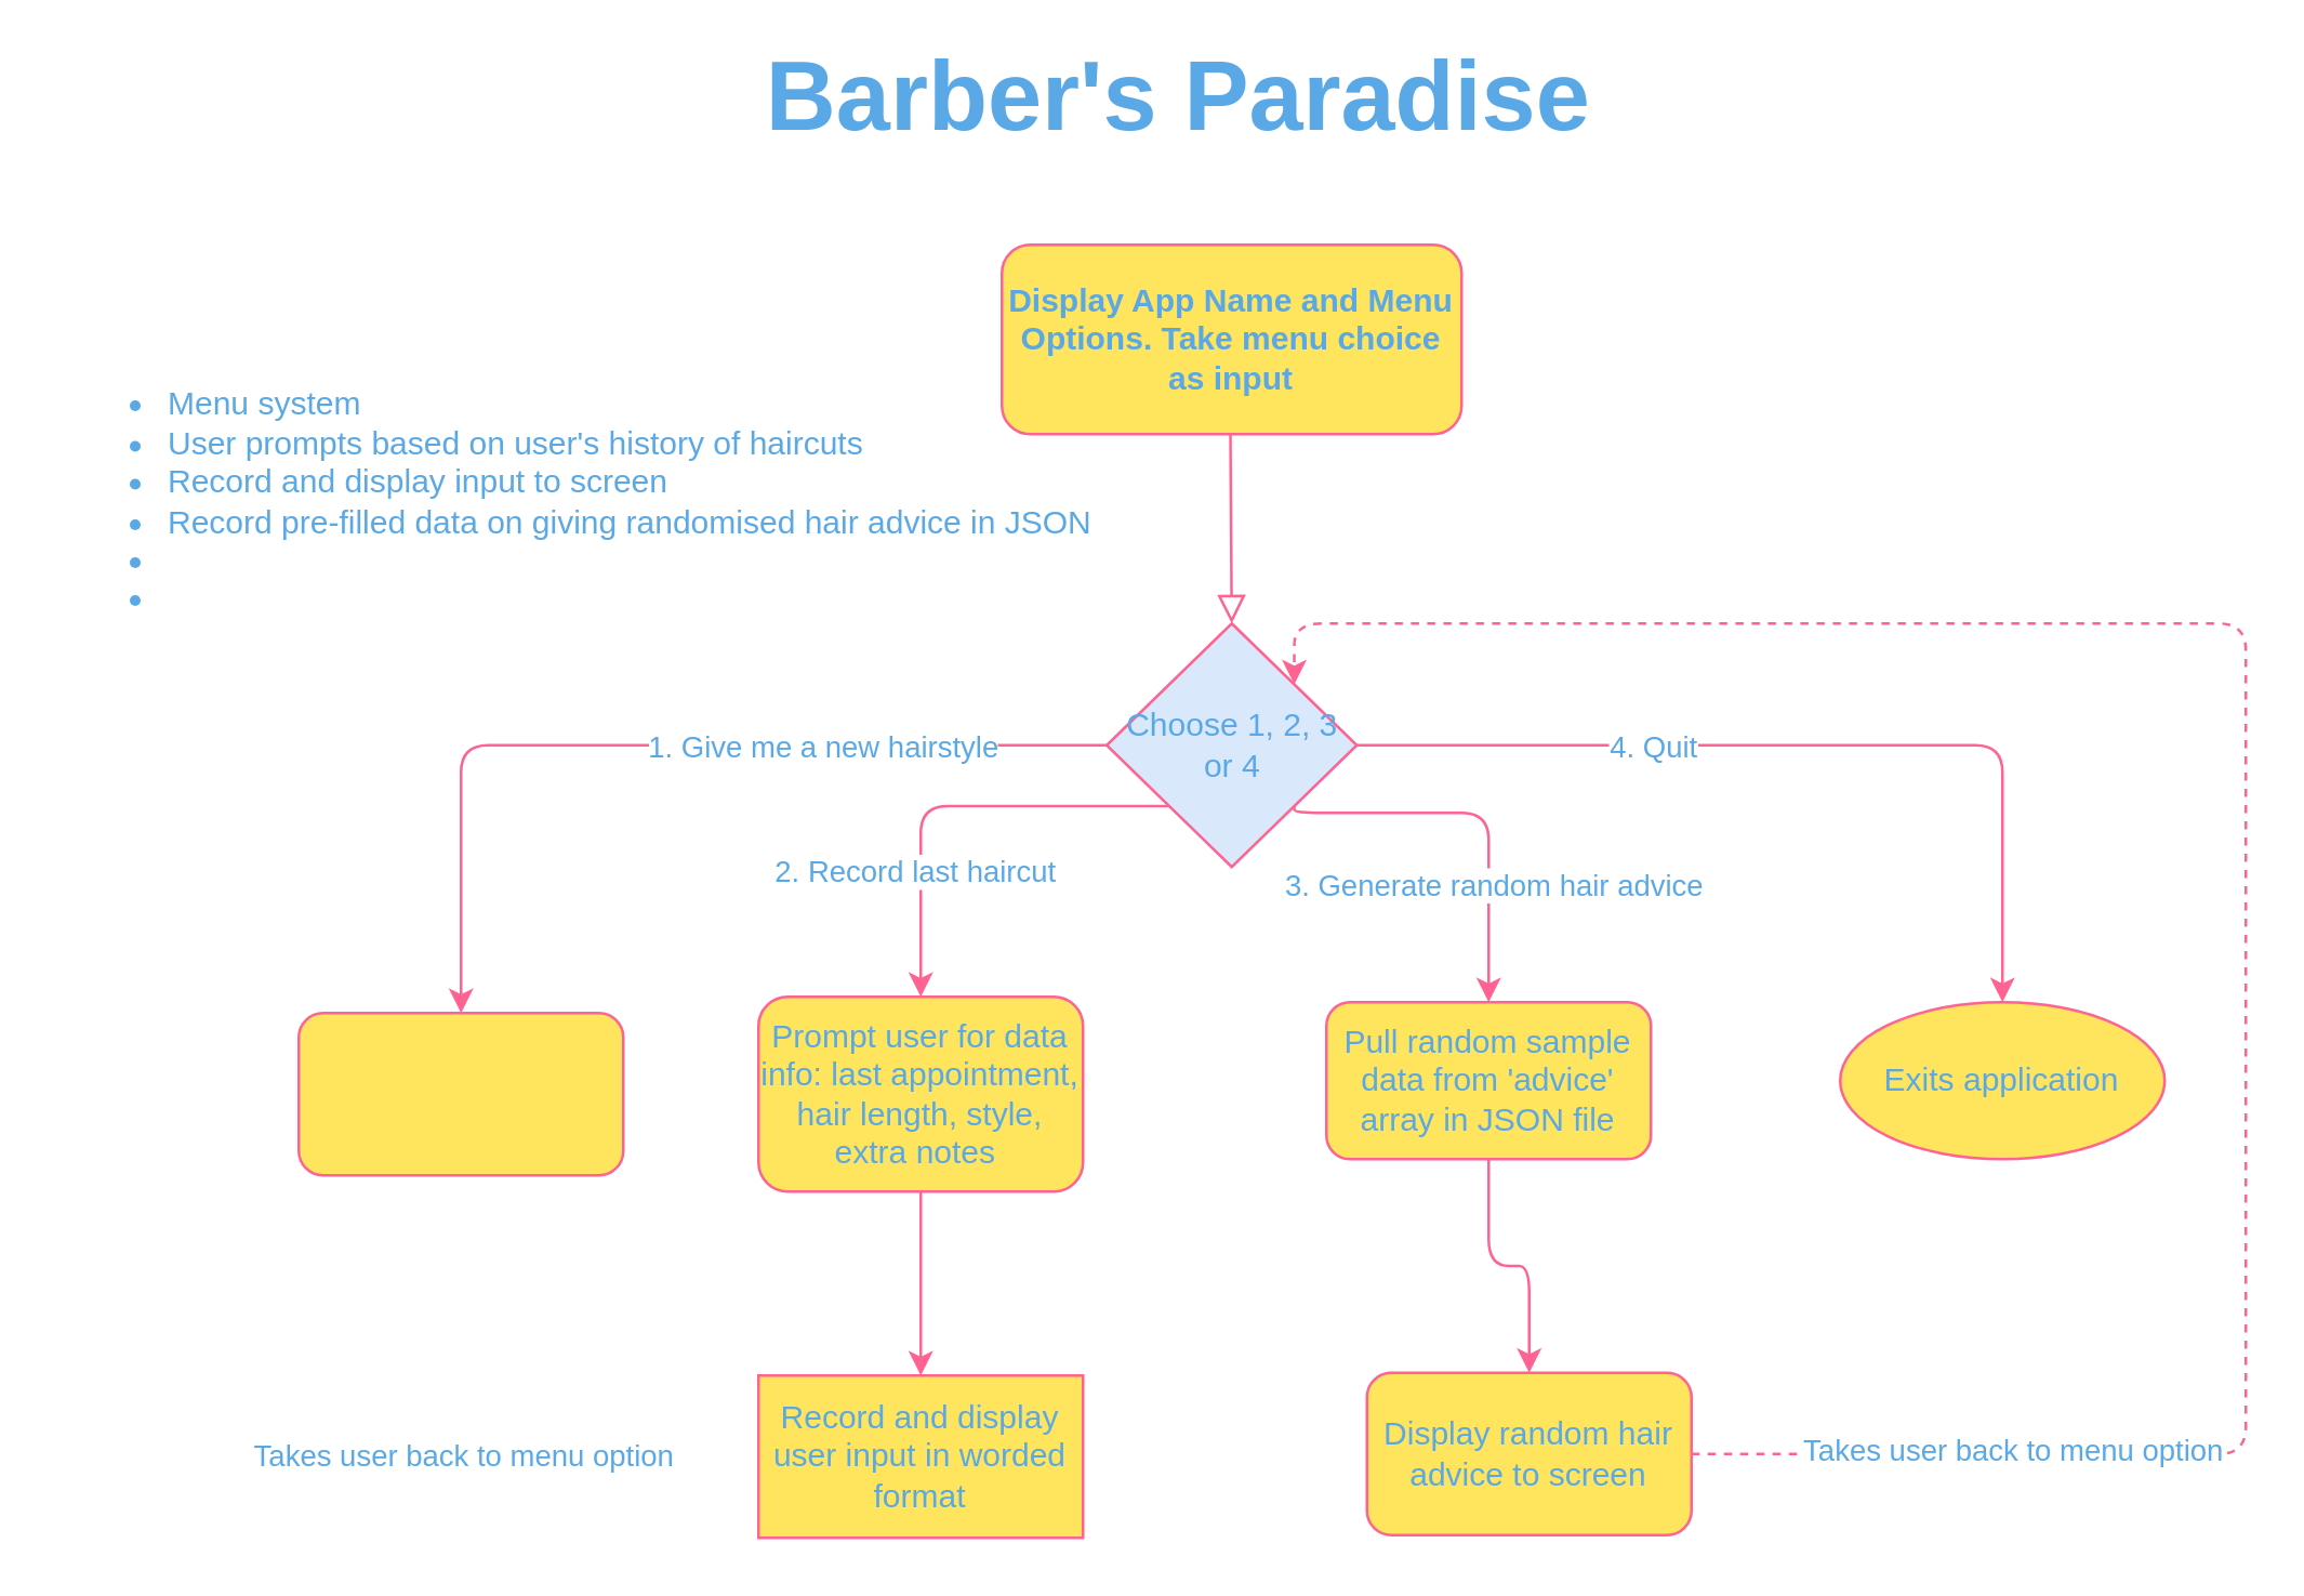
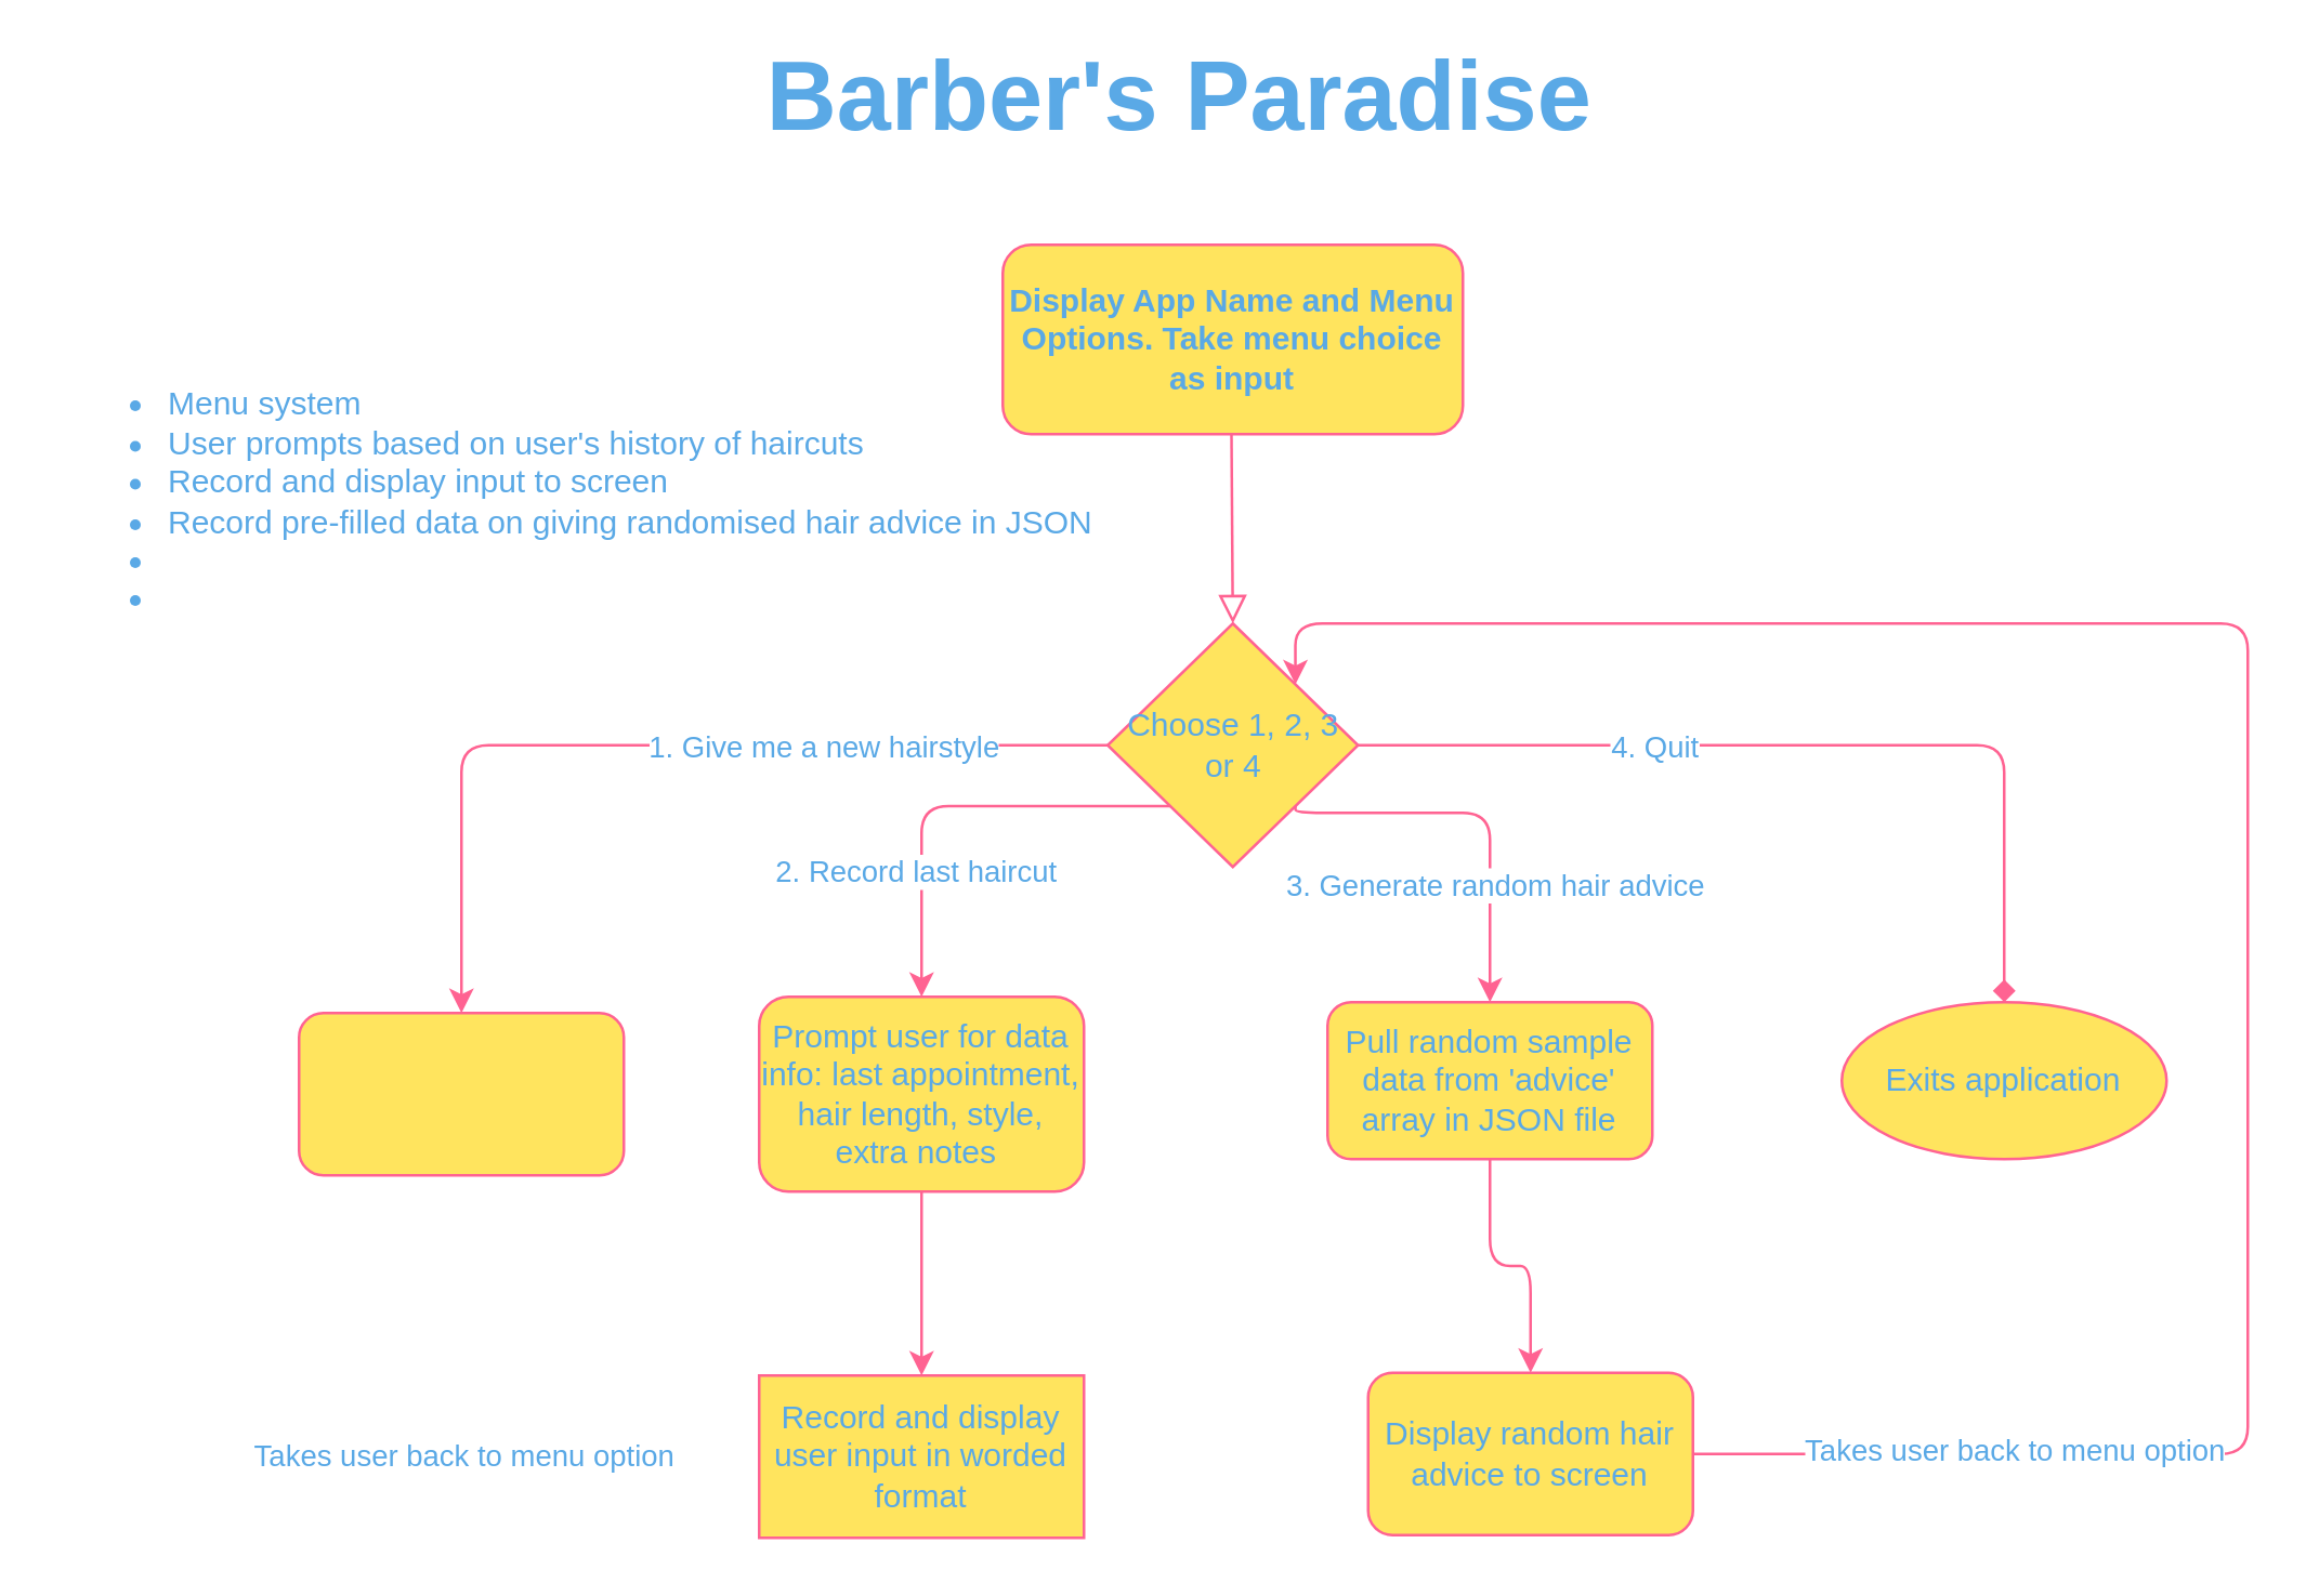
  <mxCell id="0" />
  <mxCell id="1" parent="0" />
  <mxCell id="2" value="" style="rounded=0;html=1;jettySize=auto;orthogonalLoop=1;fontSize=11;endArrow=block;endFill=0;endSize=8;strokeWidth=1;shadow=0;labelBackgroundColor=none;edgeStyle=orthogonalEdgeStyle;strokeColor=#FF6392;fontColor=#5AA9E6;entryX=0.5;entryY=0;entryDx=0;entryDy=0;" parent="1" target="13" edge="1"><mxGeometry relative="1" as="geometry"><mxPoint x="454.5" y="160" as="sourcePoint" /><mxPoint x="454.5" y="200" as="targetPoint" /></mxGeometry></mxCell>
  <mxCell id="3" value="&lt;b&gt;Display App Name and Menu Options. Take menu choice as input&lt;/b&gt;" style="rounded=1;whiteSpace=wrap;html=1;fontSize=12;glass=0;strokeWidth=1;shadow=0;fillColor=#FFE45E;strokeColor=#FF6392;fontColor=#5AA9E6;" parent="1" vertex="1"><mxGeometry x="370" y="90" width="170" height="70" as="geometry" /></mxCell>
  <mxCell id="4" value="&lt;ul&gt;&lt;li&gt;Menu system&lt;/li&gt;&lt;li&gt;&lt;span&gt;User prompts based on user's history of haircuts&amp;nbsp;&lt;/span&gt;&lt;br&gt;&lt;/li&gt;&lt;li&gt;&lt;span&gt;Record and display input to screen&amp;nbsp;&lt;/span&gt;&lt;/li&gt;&lt;li&gt;Record pre-filled data on giving randomised hair advice in JSON&lt;/li&gt;&lt;li&gt;&lt;br&gt;&lt;/li&gt;&lt;li&gt;&lt;br&gt;&lt;/li&gt;&lt;/ul&gt;" style="text;html=1;align=left;verticalAlign=middle;resizable=0;points=[];autosize=1;fontColor=#5AA9E6;rotation=0;imageAspect=0;" vertex="1" parent="1"><mxGeometry x="20" y="130" width="400" height="110" as="geometry" /></mxCell>
  <mxCell id="5" value="" style="edgeStyle=orthogonalEdgeStyle;curved=0;rounded=1;sketch=0;orthogonalLoop=1;jettySize=auto;html=1;strokeColor=#FF6392;fillColor=#FFE45E;fontColor=#5AA9E6;entryX=0.5;entryY=0;entryDx=0;entryDy=0;" edge="1" parent="1" source="13" target="14"><mxGeometry relative="1" as="geometry"><Array as="points"><mxPoint x="170" y="275" /></Array></mxGeometry></mxCell>
  <mxCell id="6" value="1. Give me a new hairstyle" style="edgeLabel;html=1;align=center;verticalAlign=middle;resizable=0;points=[];fontColor=#5AA9E6;" vertex="1" connectable="0" parent="5"><mxGeometry x="-0.378" relative="1" as="geometry"><mxPoint as="offset" /></mxGeometry></mxCell>
  <mxCell id="7" style="edgeStyle=orthogonalEdgeStyle;curved=0;rounded=1;sketch=0;orthogonalLoop=1;jettySize=auto;html=1;exitX=0;exitY=1;exitDx=0;exitDy=0;entryX=0.5;entryY=0;entryDx=0;entryDy=0;strokeColor=#FF6392;fillColor=#FFE45E;fontColor=#5AA9E6;" edge="1" parent="1" source="13" target="16"><mxGeometry relative="1" as="geometry" /></mxCell>
  <mxCell id="8" value="2. Record last haircut" style="edgeLabel;html=1;align=center;verticalAlign=middle;resizable=0;points=[];fontColor=#5AA9E6;" vertex="1" connectable="0" parent="7"><mxGeometry x="0.432" y="-3" relative="1" as="geometry"><mxPoint as="offset" /></mxGeometry></mxCell>
  <mxCell id="9" style="edgeStyle=orthogonalEdgeStyle;curved=0;rounded=1;sketch=0;orthogonalLoop=1;jettySize=auto;html=1;exitX=1;exitY=1;exitDx=0;exitDy=0;strokeColor=#FF6392;fillColor=#FFE45E;fontColor=#5AA9E6;entryX=0.5;entryY=0;entryDx=0;entryDy=0;" edge="1" parent="1" source="13" target="18"><mxGeometry relative="1" as="geometry"><mxPoint x="540" y="360" as="targetPoint" /><Array as="points"><mxPoint x="478" y="300" /><mxPoint x="550" y="300" /><mxPoint x="550" y="370" /></Array></mxGeometry></mxCell>
  <mxCell id="10" value="3. Generate random hair advice" style="edgeLabel;html=1;align=center;verticalAlign=middle;resizable=0;points=[];fontColor=#5AA9E6;" vertex="1" connectable="0" parent="9"><mxGeometry x="0.403" y="1" relative="1" as="geometry"><mxPoint as="offset" /></mxGeometry></mxCell>
- <mxCell id="11" style="edgeStyle=orthogonalEdgeStyle;curved=0;rounded=1;sketch=0;orthogonalLoop=1;jettySize=auto;html=1;exitX=1;exitY=0.5;exitDx=0;exitDy=0;entryX=0.5;entryY=0;entryDx=0;entryDy=0;strokeColor=#FF6392;fillColor=#FFE45E;fontColor=#5AA9E6;" edge="1" parent="1" source="13" target="19"><mxGeometry relative="1" as="geometry" /></mxCell>
+ <mxCell id="11" style="edgeStyle=orthogonalEdgeStyle;curved=0;rounded=1;sketch=0;orthogonalLoop=1;jettySize=auto;html=1;exitX=1;exitY=0.5;exitDx=0;exitDy=0;entryX=0.5;entryY=0;entryDx=0;entryDy=0;strokeColor=#FF6392;fillColor=#FFE45E;fontColor=#5AA9E6;endArrow=diamond;" edge="1" parent="1" source="13" target="19"><mxGeometry relative="1" as="geometry" /></mxCell>
  <mxCell id="12" value="4. Quit" style="edgeLabel;html=1;align=center;verticalAlign=middle;resizable=0;points=[];fontColor=#5AA9E6;" vertex="1" connectable="0" parent="11"><mxGeometry x="-0.399" relative="1" as="geometry"><mxPoint x="8.75" as="offset" /></mxGeometry></mxCell>
- <mxCell id="13" value="Choose 1, 2, 3 or 4" style="rhombus;whiteSpace=wrap;html=1;rounded=0;sketch=0;strokeColor=#FF6392;fillColor=#dae8fc;fontColor=#5AA9E6;" vertex="1" parent="1"><mxGeometry x="408.75" y="230" width="92.5" height="90" as="geometry" /></mxCell>
+ <mxCell id="13" value="Choose 1, 2, 3 or 4" style="rhombus;whiteSpace=wrap;html=1;rounded=0;sketch=0;strokeColor=#FF6392;fillColor=#FFE45E;fontColor=#5AA9E6;" vertex="1" parent="1"><mxGeometry x="408.75" y="230" width="92.5" height="90" as="geometry" /></mxCell>
  <mxCell id="14" value="" style="rounded=1;whiteSpace=wrap;html=1;sketch=0;strokeColor=#FF6392;fillColor=#FFE45E;fontColor=#5AA9E6;" vertex="1" parent="1"><mxGeometry x="110" y="374" width="120" height="60" as="geometry" /></mxCell>
  <mxCell id="15" value="" style="edgeStyle=orthogonalEdgeStyle;curved=0;rounded=1;sketch=0;orthogonalLoop=1;jettySize=auto;html=1;strokeColor=#FF6392;fillColor=#FFE45E;fontColor=#5AA9E6;" edge="1" parent="1" source="16" target="24"><mxGeometry relative="1" as="geometry" /></mxCell>
  <mxCell id="16" value="Prompt user for data info: last appointment, hair length, style, extra notes&amp;nbsp;" style="rounded=1;whiteSpace=wrap;html=1;sketch=0;strokeColor=#FF6392;fillColor=#FFE45E;fontColor=#5AA9E6;" vertex="1" parent="1"><mxGeometry x="280" y="368" width="120" height="72" as="geometry" /></mxCell>
  <mxCell id="17" value="" style="edgeStyle=orthogonalEdgeStyle;curved=0;rounded=1;sketch=0;orthogonalLoop=1;jettySize=auto;html=1;strokeColor=#FF6392;fillColor=#FFE45E;fontColor=#5AA9E6;" edge="1" parent="1" source="18" target="23"><mxGeometry relative="1" as="geometry" /></mxCell>
  <mxCell id="18" value="Pull random sample data from 'advice' array in JSON file" style="rounded=1;whiteSpace=wrap;html=1;sketch=0;strokeColor=#FF6392;fillColor=#FFE45E;fontColor=#5AA9E6;" vertex="1" parent="1"><mxGeometry x="490" y="370" width="120" height="58" as="geometry" /></mxCell>
  <mxCell id="19" value="Exits application" style="ellipse;whiteSpace=wrap;html=1;sketch=0;strokeColor=#FF6392;fillColor=#FFE45E;fontColor=#5AA9E6;" vertex="1" parent="1"><mxGeometry x="680" y="370" width="120" height="58" as="geometry" /></mxCell>
  <mxCell id="20" value="&lt;font style=&quot;font-size: 36px&quot;&gt;&lt;b&gt;Barber's Paradise&lt;/b&gt;&lt;/font&gt;" style="text;html=1;align=center;verticalAlign=middle;resizable=0;points=[];autosize=1;fontColor=#5AA9E6;" vertex="1" parent="1"><mxGeometry x="275" y="20" width="320" height="30" as="geometry" /></mxCell>
- <mxCell id="21" style="edgeStyle=orthogonalEdgeStyle;curved=0;rounded=1;sketch=0;orthogonalLoop=1;jettySize=auto;html=1;exitX=1;exitY=0.5;exitDx=0;exitDy=0;strokeColor=#FF6392;fillColor=#FFE45E;fontColor=#5AA9E6;entryX=1;entryY=0;entryDx=0;entryDy=0;dashed=1;" edge="1" parent="1" source="23" target="13"><mxGeometry relative="1" as="geometry"><Array as="points"><mxPoint x="830" y="537" /><mxPoint x="830" y="230" /><mxPoint x="478" y="230" /></Array></mxGeometry></mxCell>
+ <mxCell id="21" style="edgeStyle=orthogonalEdgeStyle;curved=0;rounded=1;sketch=0;orthogonalLoop=1;jettySize=auto;html=1;exitX=1;exitY=0.5;exitDx=0;exitDy=0;strokeColor=#FF6392;fillColor=#FFE45E;fontColor=#5AA9E6;entryX=1;entryY=0;entryDx=0;entryDy=0;" edge="1" parent="1" source="23" target="13"><mxGeometry relative="1" as="geometry"><Array as="points"><mxPoint x="830" y="537" /><mxPoint x="830" y="230" /><mxPoint x="478" y="230" /></Array></mxGeometry></mxCell>
  <mxCell id="22" value="Takes user back to menu option&lt;br&gt;" style="edgeLabel;html=1;align=center;verticalAlign=middle;resizable=0;points=[];fontColor=#5AA9E6;" vertex="1" connectable="0" parent="21"><mxGeometry x="-0.696" y="2" relative="1" as="geometry"><mxPoint x="-17" as="offset" /></mxGeometry></mxCell>
  <mxCell id="23" value="Display random hair advice to screen" style="whiteSpace=wrap;html=1;rounded=1;fontColor=#5AA9E6;strokeColor=#FF6392;fillColor=#FFE45E;sketch=0;" vertex="1" parent="1"><mxGeometry x="505" y="507" width="120" height="60" as="geometry" /></mxCell>
  <mxCell id="24" value="Record and display user input in worded format" style="whiteSpace=wrap;html=1;fontColor=#5AA9E6;strokeColor=#FF6392;fillColor=#FFE45E;sketch=0;rounded=0;" vertex="1" parent="1"><mxGeometry x="280" y="508" width="120" height="60" as="geometry" /></mxCell>
  <mxCell id="25" value="Takes user back to menu option&lt;br&gt;" style="edgeLabel;html=1;align=center;verticalAlign=middle;resizable=0;points=[];fontColor=#5AA9E6;" vertex="1" connectable="0" parent="1"><mxGeometry x="170" y="537" as="geometry" /></mxCell>
